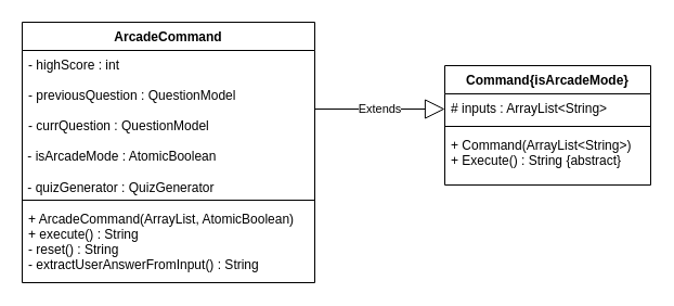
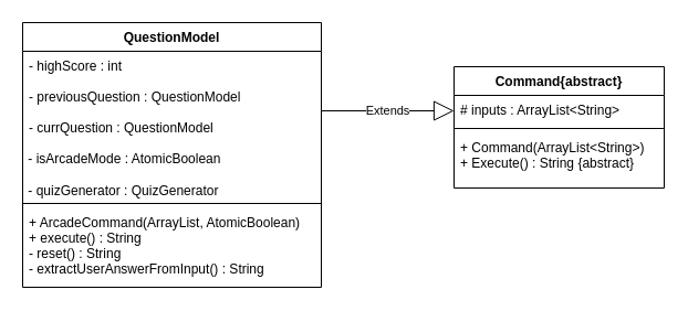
  <mxCell id="0" />
  <mxCell id="1" parent="0" />
- <mxCell id="2" value="ArcadeCommand" style="swimlane;fontStyle=1;align=center;verticalAlign=top;childLayout=stackLayout;horizontal=1;startSize=26;horizontalStack=0;resizeParent=1;resizeParentMax=0;resizeLast=0;collapsible=1;marginBottom=0;" vertex="1" parent="1"><mxGeometry x="20" y="20" width="270" height="240" as="geometry" /></mxCell>
+ <mxCell id="2" value="QuestionModel" style="swimlane;fontStyle=1;align=center;verticalAlign=top;childLayout=stackLayout;horizontal=1;startSize=26;horizontalStack=0;resizeParent=1;resizeParentMax=0;resizeLast=0;collapsible=1;marginBottom=0;" vertex="1" parent="1"><mxGeometry x="20" y="20" width="270" height="240" as="geometry" /></mxCell>
  <mxCell id="3" value="- highScore : int &#10;&#10;- previousQuestion : QuestionModel&#10;&#10;- currQuestion : QuestionModel" style="text;align=left;verticalAlign=top;spacingLeft=4;spacingRight=4;overflow=hidden;rotatable=0;points=[[0,0.5],[1,0.5]];portConstraint=eastwest;fontStyle=0;" vertex="1" parent="2"><mxGeometry y="26" width="270" height="74" as="geometry" /></mxCell>
  <mxCell id="4" value="&lt;br style=&quot;padding: 0px ; margin: 0px&quot;&gt;&amp;nbsp;- isArcadeMode : AtomicBoolean&lt;br style=&quot;padding: 0px ; margin: 0px&quot;&gt;&lt;br style=&quot;padding: 0px ; margin: 0px&quot;&gt;&amp;nbsp;- quizGenerator : QuizGenerator" style="text;html=1;resizable=0;points=[];autosize=1;align=left;verticalAlign=top;spacingTop=-4;" vertex="1" parent="2"><mxGeometry y="100" width="270" height="60" as="geometry" /></mxCell>
  <mxCell id="5" value="" style="line;strokeWidth=1;fillColor=none;align=left;verticalAlign=middle;spacingTop=-1;spacingLeft=3;spacingRight=3;rotatable=0;labelPosition=right;points=[];portConstraint=eastwest;" vertex="1" parent="2"><mxGeometry y="160" width="270" height="8" as="geometry" /></mxCell>
  <mxCell id="6" value="+ ArcadeCommand(ArrayList, AtomicBoolean)&#10;+ execute() : String&#10;- reset() : String&#10;- extractUserAnswerFromInput() : String" style="text;strokeColor=none;fillColor=none;align=left;verticalAlign=top;spacingLeft=4;spacingRight=4;overflow=hidden;rotatable=0;points=[[0,0.5],[1,0.5]];portConstraint=eastwest;" vertex="1" parent="2"><mxGeometry y="168" width="270" height="72" as="geometry" /></mxCell>
  <mxCell id="7" value="Extends" style="endArrow=block;endSize=16;endFill=0;html=1;" edge="1" parent="1"><mxGeometry width="160" relative="1" as="geometry"><mxPoint x="290" y="100" as="sourcePoint" /><mxPoint x="410" y="100" as="targetPoint" /></mxGeometry></mxCell>
- <mxCell id="8" value="Command{isArcadeMode}" style="swimlane;fontStyle=1;align=center;verticalAlign=top;childLayout=stackLayout;horizontal=1;startSize=26;horizontalStack=0;resizeParent=1;resizeParentMax=0;resizeLast=0;collapsible=1;marginBottom=0;" vertex="1" parent="1"><mxGeometry x="410" y="60" width="190" height="110" as="geometry" /></mxCell>
+ <mxCell id="8" value="Command{abstract}" style="swimlane;fontStyle=1;align=center;verticalAlign=top;childLayout=stackLayout;horizontal=1;startSize=26;horizontalStack=0;resizeParent=1;resizeParentMax=0;resizeLast=0;collapsible=1;marginBottom=0;" vertex="1" parent="1"><mxGeometry x="410" y="60" width="190" height="110" as="geometry" /></mxCell>
  <mxCell id="9" value="# inputs : ArrayList&lt;String&gt;" style="text;strokeColor=none;fillColor=none;align=left;verticalAlign=top;spacingLeft=4;spacingRight=4;overflow=hidden;rotatable=0;points=[[0,0.5],[1,0.5]];portConstraint=eastwest;" vertex="1" parent="8"><mxGeometry y="26" width="190" height="26" as="geometry" /></mxCell>
  <mxCell id="10" value="" style="line;strokeWidth=1;fillColor=none;align=left;verticalAlign=middle;spacingTop=-1;spacingLeft=3;spacingRight=3;rotatable=0;labelPosition=right;points=[];portConstraint=eastwest;" vertex="1" parent="8"><mxGeometry y="52" width="190" height="8" as="geometry" /></mxCell>
  <mxCell id="11" value="+ Command(ArrayList&lt;String&gt;)&#10;+ Execute() : String {abstract}" style="text;strokeColor=none;fillColor=none;align=left;verticalAlign=top;spacingLeft=4;spacingRight=4;overflow=hidden;rotatable=0;points=[[0,0.5],[1,0.5]];portConstraint=eastwest;" vertex="1" parent="8"><mxGeometry y="60" width="190" height="50" as="geometry" /></mxCell>
